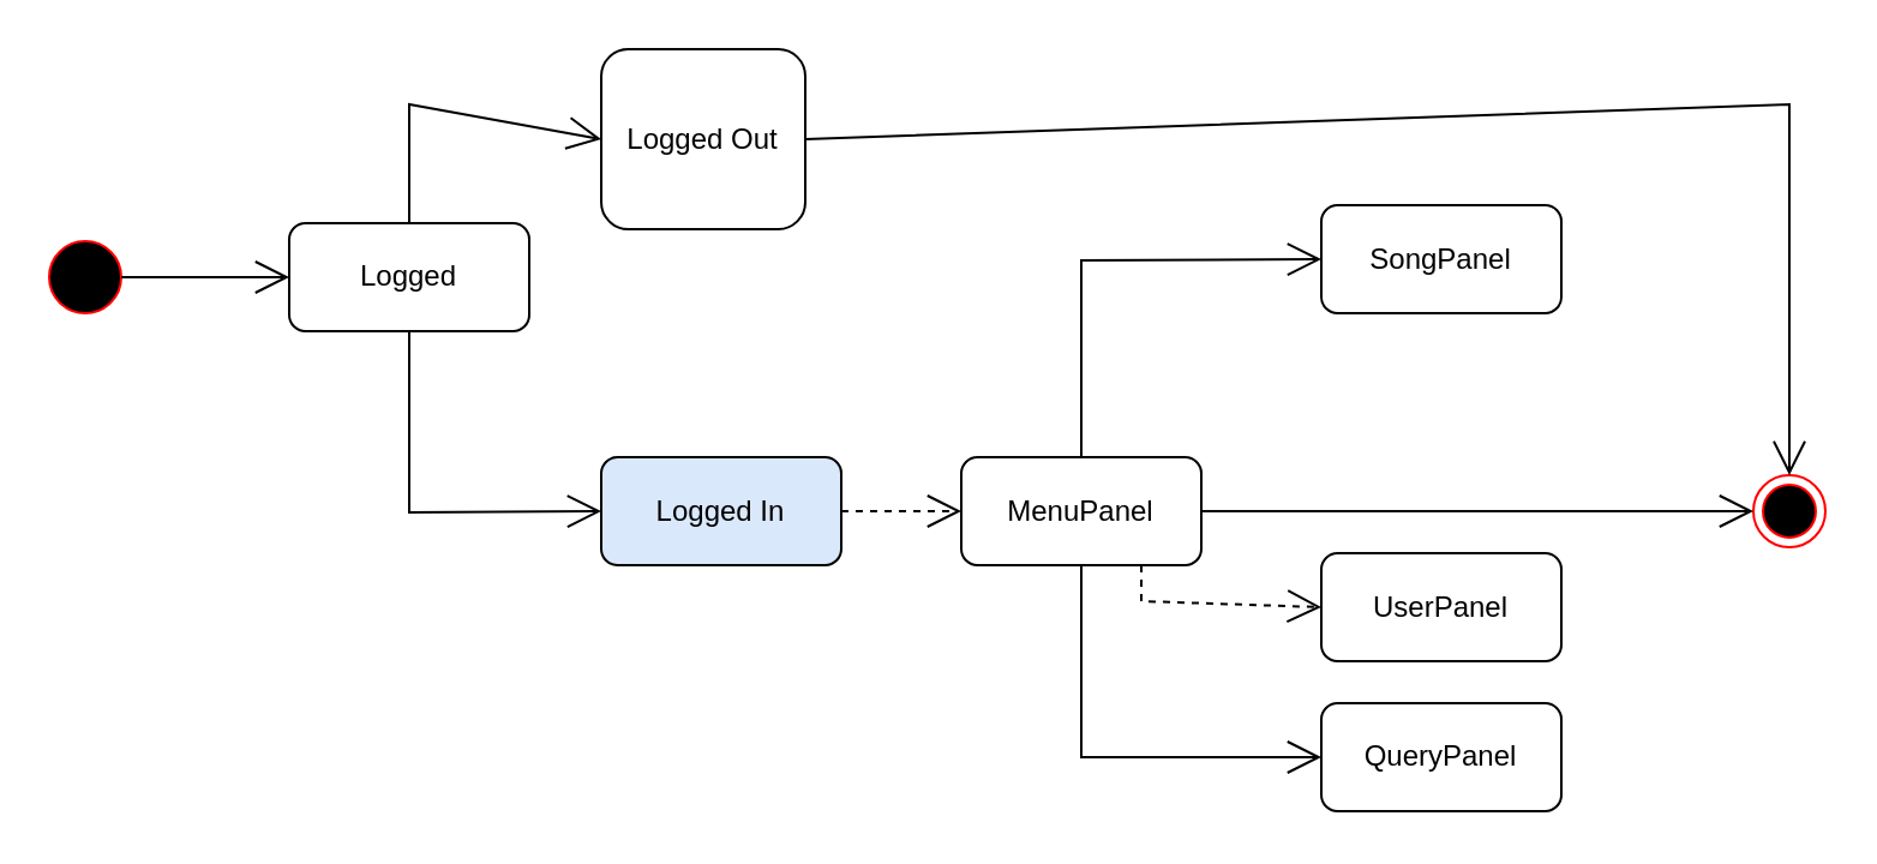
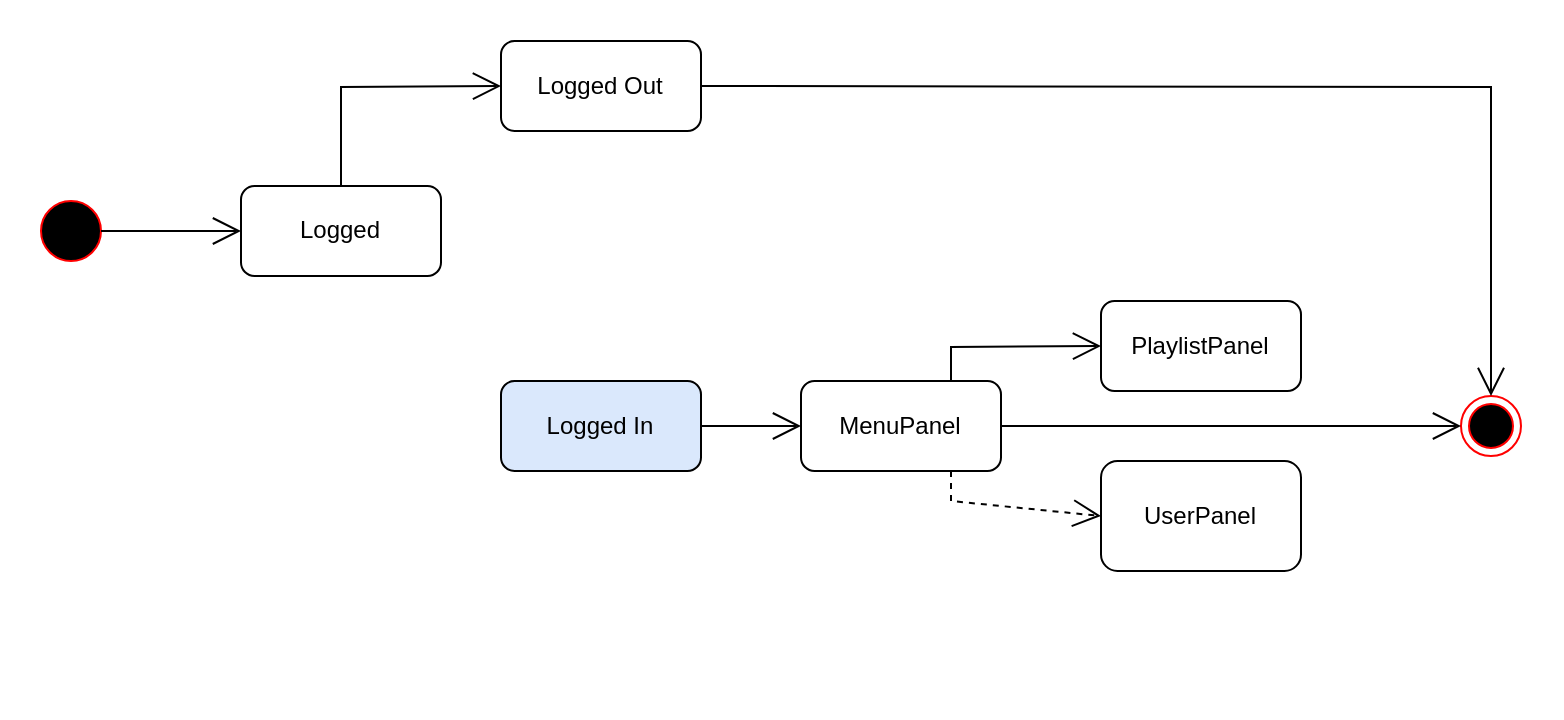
  <mxCell id="0" />
  <mxCell id="1" parent="0" />
  <mxCell id="2" value="Logged" style="rounded=1;whiteSpace=wrap;html=1;" vertex="1" parent="1"><mxGeometry x="120" y="92.5" width="100" height="45" as="geometry" /></mxCell>
  <mxCell id="3" value="" style="ellipse;html=1;fillColor=#000000;strokeColor=#ff0000;" vertex="1" parent="1"><mxGeometry x="20" y="100" width="30" height="30" as="geometry" /></mxCell>
  <mxCell id="4" value="" style="ellipse;html=1;shape=endState;fillColor=#000000;strokeColor=#ff0000;" vertex="1" parent="1"><mxGeometry x="730" y="197.5" width="30" height="30" as="geometry" /></mxCell>
  <mxCell id="5" value="Logged In" style="rounded=1;whiteSpace=wrap;html=1;fillColor=#dae8fc;" vertex="1" parent="1"><mxGeometry x="250" y="190" width="100" height="45" as="geometry" /></mxCell>
- <mxCell id="6" value="Logged Out" style="rounded=1;whiteSpace=wrap;html=1;" vertex="1" parent="1"><mxGeometry x="250" y="20" width="85" height="75" as="geometry" /></mxCell>
+ <mxCell id="6" value="Logged Out" style="rounded=1;whiteSpace=wrap;html=1;" vertex="1" parent="1"><mxGeometry x="250" y="20" width="100" height="45" as="geometry" /></mxCell>
  <mxCell id="7" value="MenuPanel" style="rounded=1;whiteSpace=wrap;html=1;" vertex="1" parent="1"><mxGeometry x="400" y="190" width="100" height="45" as="geometry" /></mxCell>
- <mxCell id="8" value="SongPanel" style="rounded=1;whiteSpace=wrap;html=1;" vertex="1" parent="1"><mxGeometry x="550" y="85" width="100" height="45" as="geometry" /></mxCell>
- <mxCell id="10" value="UserPanel" style="rounded=1;whiteSpace=wrap;html=1;" vertex="1" parent="1"><mxGeometry x="550" y="230" width="100" height="45" as="geometry" /></mxCell>
- <mxCell id="11" value="QueryPanel" style="rounded=1;whiteSpace=wrap;html=1;" vertex="1" parent="1"><mxGeometry x="550" y="292.5" width="100" height="45" as="geometry" /></mxCell>
+ <mxCell id="9" value="PlaylistPanel" style="rounded=1;whiteSpace=wrap;html=1;" vertex="1" parent="1"><mxGeometry x="550" y="150" width="100" height="45" as="geometry" /></mxCell>
+ <mxCell id="10" value="UserPanel" style="rounded=1;whiteSpace=wrap;html=1;" vertex="1" parent="1"><mxGeometry x="550" y="230" width="100" height="55" as="geometry" /></mxCell>
  <mxCell id="12" value="" style="endArrow=open;endFill=1;endSize=12;html=1;rounded=0;exitX=0.5;exitY=0;exitDx=0;exitDy=0;entryX=0;entryY=0.5;entryDx=0;entryDy=0;" edge="1" parent="1" source="2" target="6"><mxGeometry width="160" relative="1" as="geometry"><mxPoint x="320" y="230" as="sourcePoint" /><mxPoint x="480" y="230" as="targetPoint" /><Array as="points"><mxPoint x="170" y="43" /></Array></mxGeometry></mxCell>
- <mxCell id="13" value="" style="endArrow=open;endFill=1;endSize=12;html=1;rounded=0;exitX=0.5;exitY=1;exitDx=0;exitDy=0;entryX=0;entryY=0.5;entryDx=0;entryDy=0;" edge="1" parent="1" source="2" target="5"><mxGeometry width="160" relative="1" as="geometry"><mxPoint x="180" y="103" as="sourcePoint" /><mxPoint x="260" y="53" as="targetPoint" /><Array as="points"><mxPoint x="170" y="213" /></Array></mxGeometry></mxCell>
- <mxCell id="14" value="" style="endArrow=open;endFill=1;endSize=12;html=1;rounded=0;exitX=1;exitY=0.5;exitDx=0;exitDy=0;entryX=0;entryY=0.5;entryDx=0;entryDy=0;dashed=1;" edge="1" parent="1" source="5" target="7"><mxGeometry width="160" relative="1" as="geometry"><mxPoint x="180" y="148" as="sourcePoint" /><mxPoint x="260" y="223" as="targetPoint" /><Array as="points" /></mxGeometry></mxCell>
+ <mxCell id="14" value="" style="endArrow=open;endFill=1;endSize=12;html=1;rounded=0;exitX=1;exitY=0.5;exitDx=0;exitDy=0;entryX=0;entryY=0.5;entryDx=0;entryDy=0;" edge="1" parent="1" source="5" target="7"><mxGeometry width="160" relative="1" as="geometry"><mxPoint x="180" y="148" as="sourcePoint" /><mxPoint x="260" y="223" as="targetPoint" /><Array as="points" /></mxGeometry></mxCell>
  <mxCell id="15" value="" style="endArrow=open;endFill=1;endSize=12;html=1;rounded=0;exitX=1;exitY=0.5;exitDx=0;exitDy=0;entryX=0;entryY=0.5;entryDx=0;entryDy=0;" edge="1" parent="1" source="3" target="2"><mxGeometry width="160" relative="1" as="geometry"><mxPoint x="50" y="150" as="sourcePoint" /><mxPoint x="100" y="150" as="targetPoint" /><Array as="points" /></mxGeometry></mxCell>
- <mxCell id="16" value="" style="endArrow=open;endFill=1;endSize=12;html=1;rounded=0;entryX=0;entryY=0.5;entryDx=0;entryDy=0;exitX=0.5;exitY=0;exitDx=0;exitDy=0;" edge="1" parent="1" source="7" target="8"><mxGeometry width="160" relative="1" as="geometry"><mxPoint x="360" y="53" as="sourcePoint" /><mxPoint x="445" y="53" as="targetPoint" /><Array as="points"><mxPoint x="450" y="108" /></Array></mxGeometry></mxCell>
- <mxCell id="17" value="" style="endArrow=open;endFill=1;endSize=12;html=1;rounded=0;entryX=0;entryY=0.5;entryDx=0;entryDy=0;exitX=0.5;exitY=1;exitDx=0;exitDy=0;" edge="1" parent="1" source="7" target="11"><mxGeometry width="160" relative="1" as="geometry"><mxPoint x="460" y="200" as="sourcePoint" /><mxPoint x="560" y="118" as="targetPoint" /><Array as="points"><mxPoint x="450" y="315" /></Array></mxGeometry></mxCell>
+ <mxCell id="18" value="" style="endArrow=open;endFill=1;endSize=12;html=1;rounded=0;entryX=0;entryY=0.5;entryDx=0;entryDy=0;exitX=0.75;exitY=0;exitDx=0;exitDy=0;" edge="1" parent="1" source="7" target="9"><mxGeometry width="160" relative="1" as="geometry"><mxPoint x="460" y="200" as="sourcePoint" /><mxPoint x="560" y="118" as="targetPoint" /><Array as="points"><mxPoint x="475" y="173" /></Array></mxGeometry></mxCell>
  <mxCell id="19" value="" style="endArrow=open;endFill=1;endSize=12;html=1;rounded=0;entryX=0;entryY=0.5;entryDx=0;entryDy=0;exitX=0.75;exitY=1;exitDx=0;exitDy=0;dashed=1;" edge="1" parent="1" source="7" target="10"><mxGeometry width="160" relative="1" as="geometry"><mxPoint x="485" y="200" as="sourcePoint" /><mxPoint x="560" y="183" as="targetPoint" /><Array as="points"><mxPoint x="475" y="250" /></Array></mxGeometry></mxCell>
  <mxCell id="20" value="" style="endArrow=open;endFill=1;endSize=12;html=1;rounded=0;exitX=1;exitY=0.5;exitDx=0;exitDy=0;entryX=0;entryY=0.5;entryDx=0;entryDy=0;" edge="1" parent="1" source="7" target="4"><mxGeometry width="160" relative="1" as="geometry"><mxPoint x="360" y="223" as="sourcePoint" /><mxPoint x="410" y="223" as="targetPoint" /><Array as="points" /></mxGeometry></mxCell>
  <mxCell id="21" value="" style="endArrow=open;endFill=1;endSize=12;html=1;rounded=0;exitX=1;exitY=0.5;exitDx=0;exitDy=0;entryX=0.5;entryY=0;entryDx=0;entryDy=0;" edge="1" parent="1" source="6" target="4"><mxGeometry width="160" relative="1" as="geometry"><mxPoint x="510" y="223" as="sourcePoint" /><mxPoint x="740" y="223" as="targetPoint" /><Array as="points"><mxPoint x="745" y="43" /></Array></mxGeometry></mxCell>
